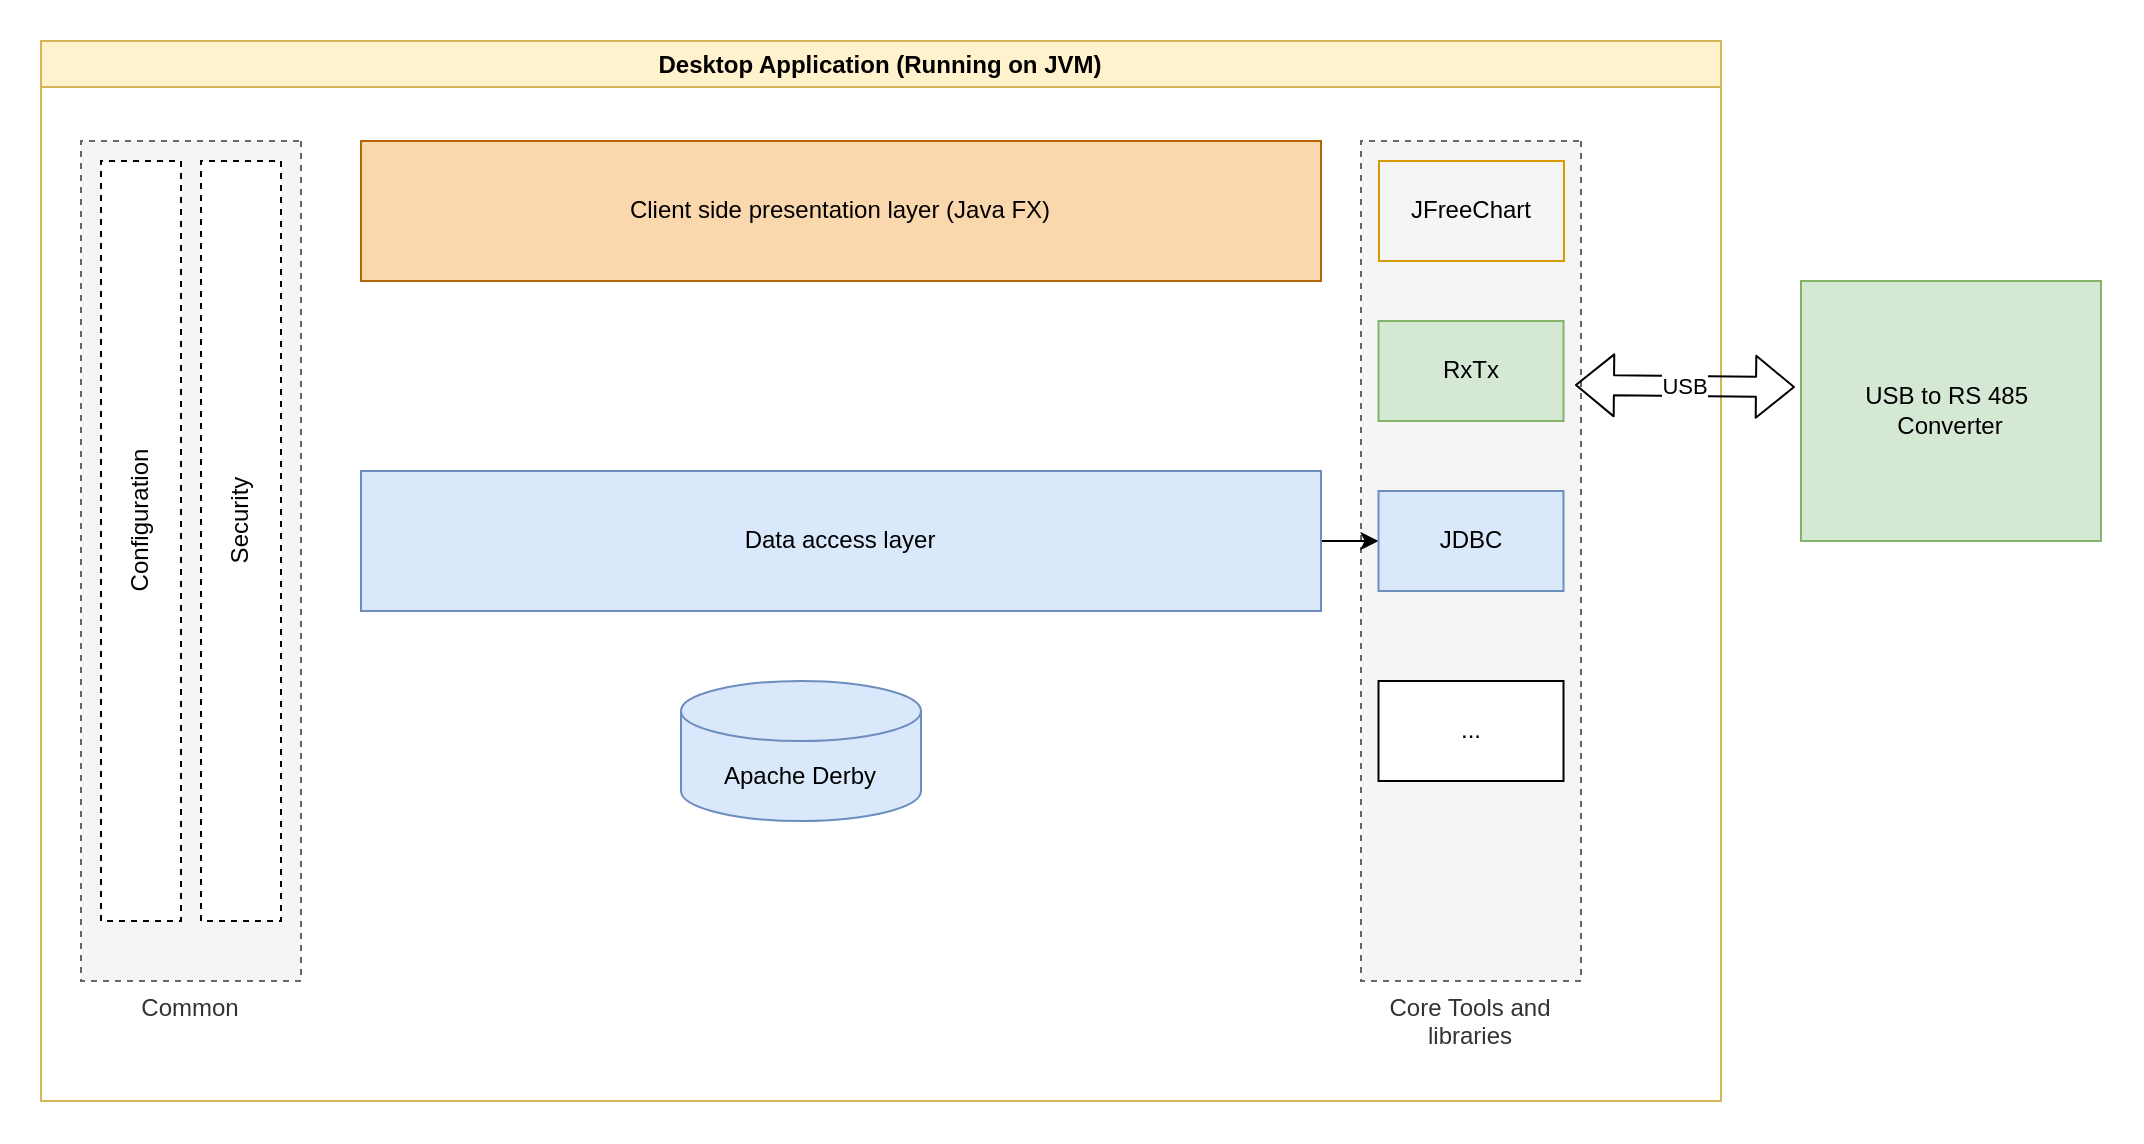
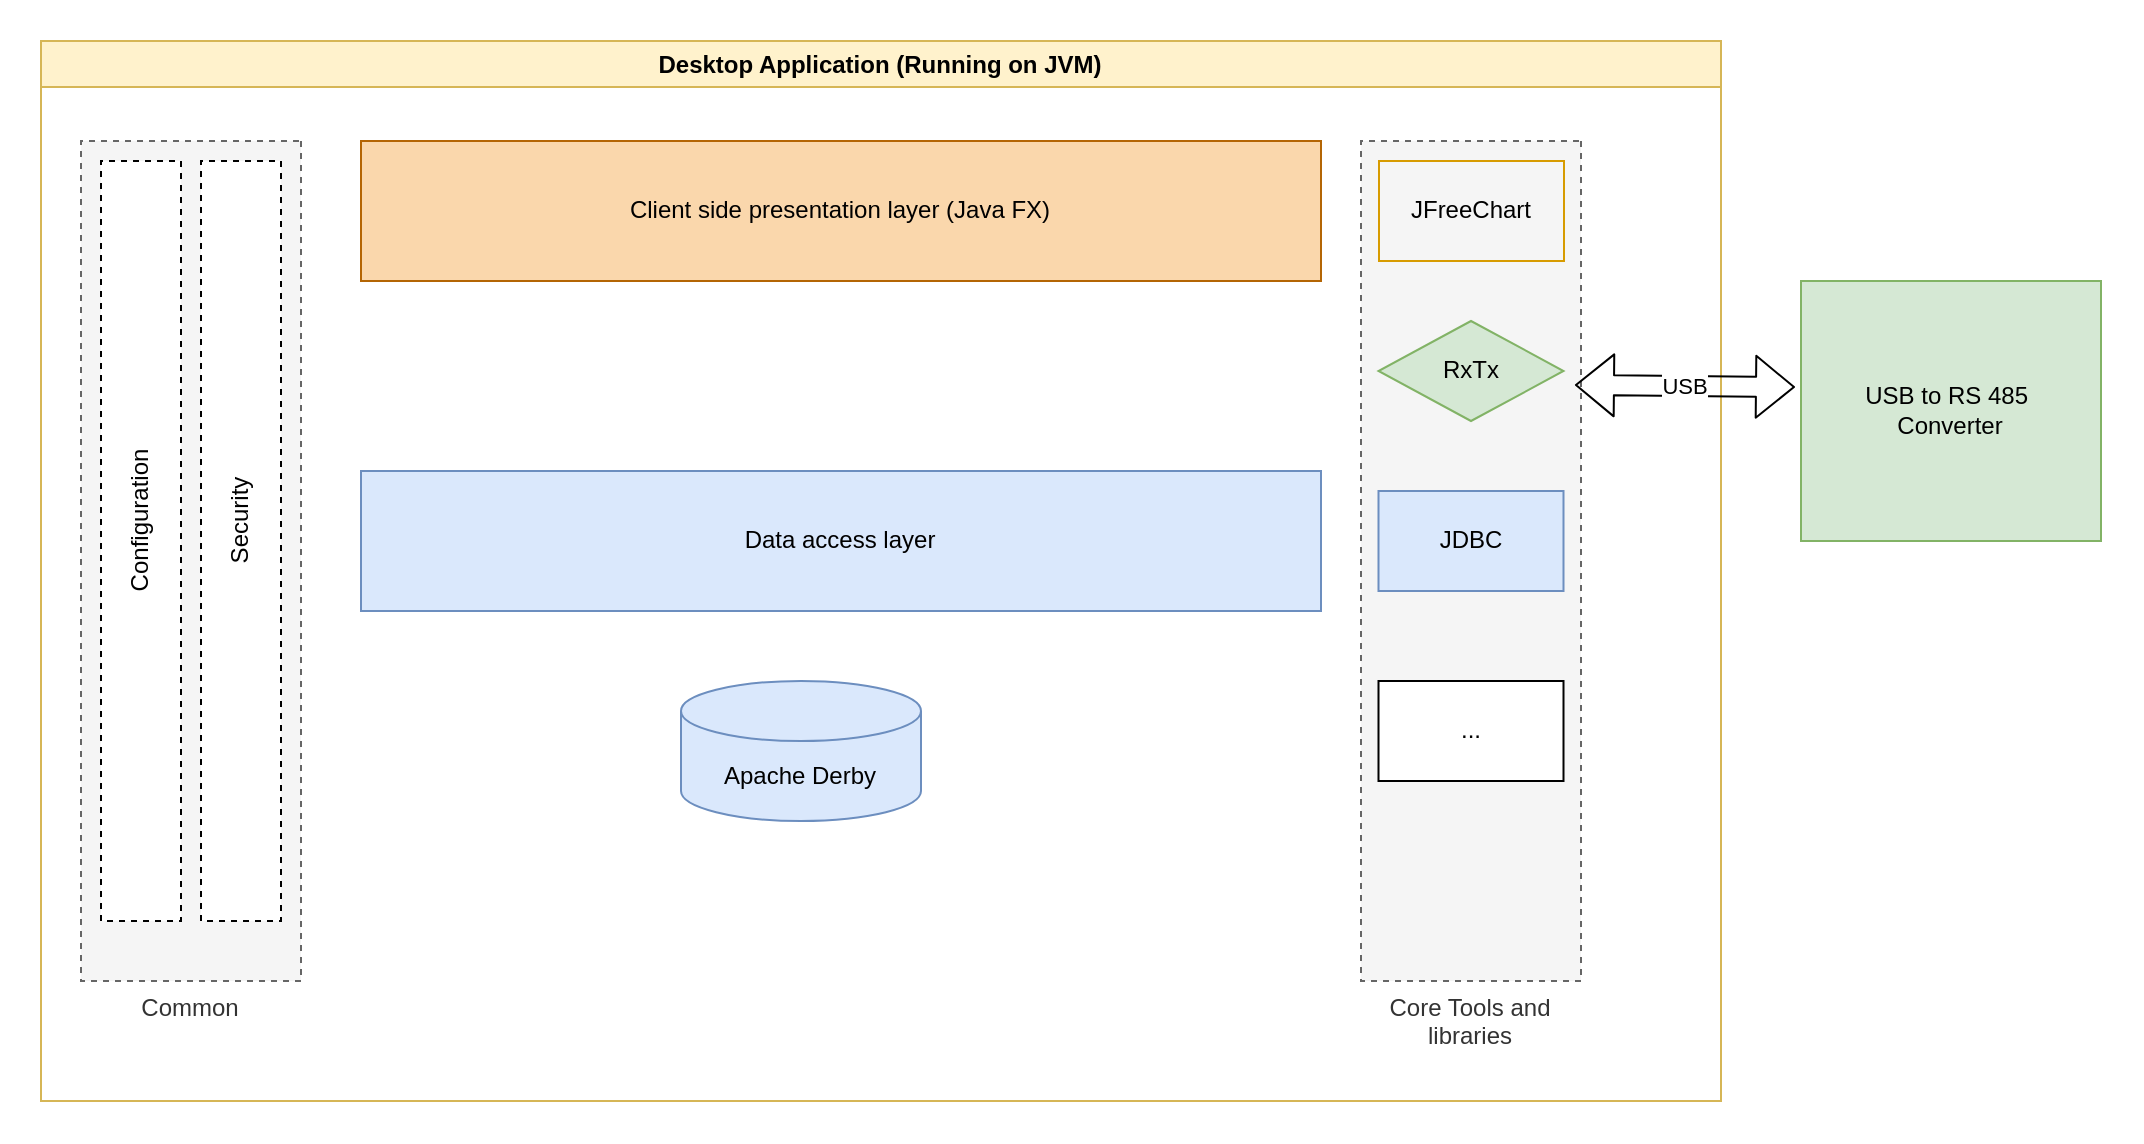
  <mxCell id="0" />
  <mxCell id="1" parent="0" />
  <mxCell id="2" value="Desktop Application (Running on JVM)" style="swimlane;fillColor=#fff2cc;strokeColor=#d6b656;" vertex="1" parent="1"><mxGeometry x="20" y="20" width="840" height="530" as="geometry"><mxRectangle x="80" y="190" width="150" height="23" as="alternateBounds" /></mxGeometry></mxCell>
  <mxCell id="3" value="Core Tools and libraries" style="rounded=0;whiteSpace=wrap;html=1;fillColor=#f5f5f5;dashed=1;labelPosition=center;verticalLabelPosition=bottom;align=center;verticalAlign=top;fontColor=#333333;strokeColor=#666666;direction=south;" vertex="1" parent="2"><mxGeometry x="660" y="50" width="110" height="420" as="geometry" /></mxCell>
  <mxCell id="4" value="Apache Derby" style="shape=cylinder3;whiteSpace=wrap;html=1;boundedLbl=1;backgroundOutline=1;size=15;fillColor=#dae8fc;strokeColor=#6c8ebf;" vertex="1" parent="2"><mxGeometry x="320" y="320" width="120" height="70" as="geometry" /></mxCell>
  <mxCell id="5" value="JFreeChart" style="rounded=0;whiteSpace=wrap;html=1;fillColor=#f5f5f5;strokeColor=#d79b00;" vertex="1" parent="2"><mxGeometry x="669" y="60" width="92.5" height="50" as="geometry" /></mxCell>
  <mxCell id="6" value="Client side presentation layer (Java FX)" style="rounded=0;whiteSpace=wrap;html=1;fillColor=#fad7ac;strokeColor=#b46504;" vertex="1" parent="2"><mxGeometry x="160" y="50" width="480" height="70" as="geometry" /></mxCell>
- <mxCell id="7" value="" style="edgeStyle=orthogonalEdgeStyle;curved=0;rounded=1;sketch=0;orthogonalLoop=1;jettySize=auto;html=1;" edge="1" parent="2" source="8" target="10"><mxGeometry relative="1" as="geometry" /></mxCell>
  <mxCell id="8" value="Data access layer" style="rounded=0;whiteSpace=wrap;html=1;fillColor=#dae8fc;strokeColor=#6c8ebf;" vertex="1" parent="2"><mxGeometry x="160" y="215" width="480" height="70" as="geometry" /></mxCell>
- <mxCell id="9" value="RxTx" style="rounded=0;whiteSpace=wrap;html=1;fillColor=#d5e8d4;strokeColor=#82b366;" vertex="1" parent="2"><mxGeometry x="668.75" y="140" width="92.5" height="50" as="geometry" /></mxCell>
+ <mxCell id="9" value="RxTx" style="rhombus;whiteSpace=wrap;html=1;fillColor=#d5e8d4;strokeColor=#82b366;" vertex="1" parent="2"><mxGeometry x="668.75" y="140" width="92.5" height="50" as="geometry" /></mxCell>
  <mxCell id="10" value="JDBC" style="rounded=0;whiteSpace=wrap;html=1;fillColor=#dae8fc;strokeColor=#6c8ebf;" vertex="1" parent="2"><mxGeometry x="668.75" y="225" width="92.5" height="50" as="geometry" /></mxCell>
  <mxCell id="11" value="..." style="rounded=0;whiteSpace=wrap;html=1;" vertex="1" parent="2"><mxGeometry x="668.75" y="320" width="92.5" height="50" as="geometry" /></mxCell>
  <mxCell id="12" value="Common" style="rounded=0;whiteSpace=wrap;html=1;fillColor=#f5f5f5;dashed=1;labelPosition=center;verticalLabelPosition=bottom;align=center;verticalAlign=top;fontColor=#333333;strokeColor=#666666;direction=south;" vertex="1" parent="2"><mxGeometry x="20" y="50" width="110" height="420" as="geometry" /></mxCell>
  <mxCell id="13" value="" style="rounded=0;whiteSpace=wrap;html=1;dashed=1;labelPosition=center;verticalLabelPosition=middle;align=center;verticalAlign=middle;direction=south;textDirection=rtl;horizontal=1;" vertex="1" parent="2"><mxGeometry x="30" y="60" width="40" height="380" as="geometry" /></mxCell>
  <mxCell id="14" value="" style="rounded=0;whiteSpace=wrap;html=1;dashed=1;labelPosition=center;verticalLabelPosition=bottom;align=center;verticalAlign=top;direction=south;" vertex="1" parent="2"><mxGeometry x="80" y="60" width="40" height="380" as="geometry" /></mxCell>
  <mxCell id="15" value="Configuration&lt;br&gt;" style="text;html=1;strokeColor=none;fillColor=none;align=center;verticalAlign=middle;whiteSpace=wrap;rounded=0;sketch=0;rotation=-90;" vertex="1" parent="2"><mxGeometry x="20" y="225" width="60" height="30" as="geometry" /></mxCell>
  <mxCell id="16" value="Security" style="text;html=1;strokeColor=none;fillColor=none;align=center;verticalAlign=middle;whiteSpace=wrap;rounded=0;sketch=0;rotation=-90;" vertex="1" parent="2"><mxGeometry x="70" y="225" width="60" height="30" as="geometry" /></mxCell>
  <mxCell id="17" value="USB to RS 485&amp;nbsp;&lt;br&gt;Converter" style="rounded=0;whiteSpace=wrap;html=1;fillColor=#d5e8d4;strokeColor=#82b366;" vertex="1" parent="1"><mxGeometry x="900" y="140" width="150" height="130" as="geometry" /></mxCell>
  <mxCell id="18" value="USB" style="shape=flexArrow;endArrow=classic;startArrow=classic;html=1;rounded=1;sketch=0;curved=0;exitX=1.062;exitY=0.64;exitDx=0;exitDy=0;exitPerimeter=0;entryX=-0.02;entryY=0.408;entryDx=0;entryDy=0;entryPerimeter=0;" edge="1" parent="1" source="9" target="17"><mxGeometry width="100" height="100" relative="1" as="geometry"><mxPoint x="750" y="270" as="sourcePoint" /><mxPoint x="850" y="170" as="targetPoint" /></mxGeometry></mxCell>
